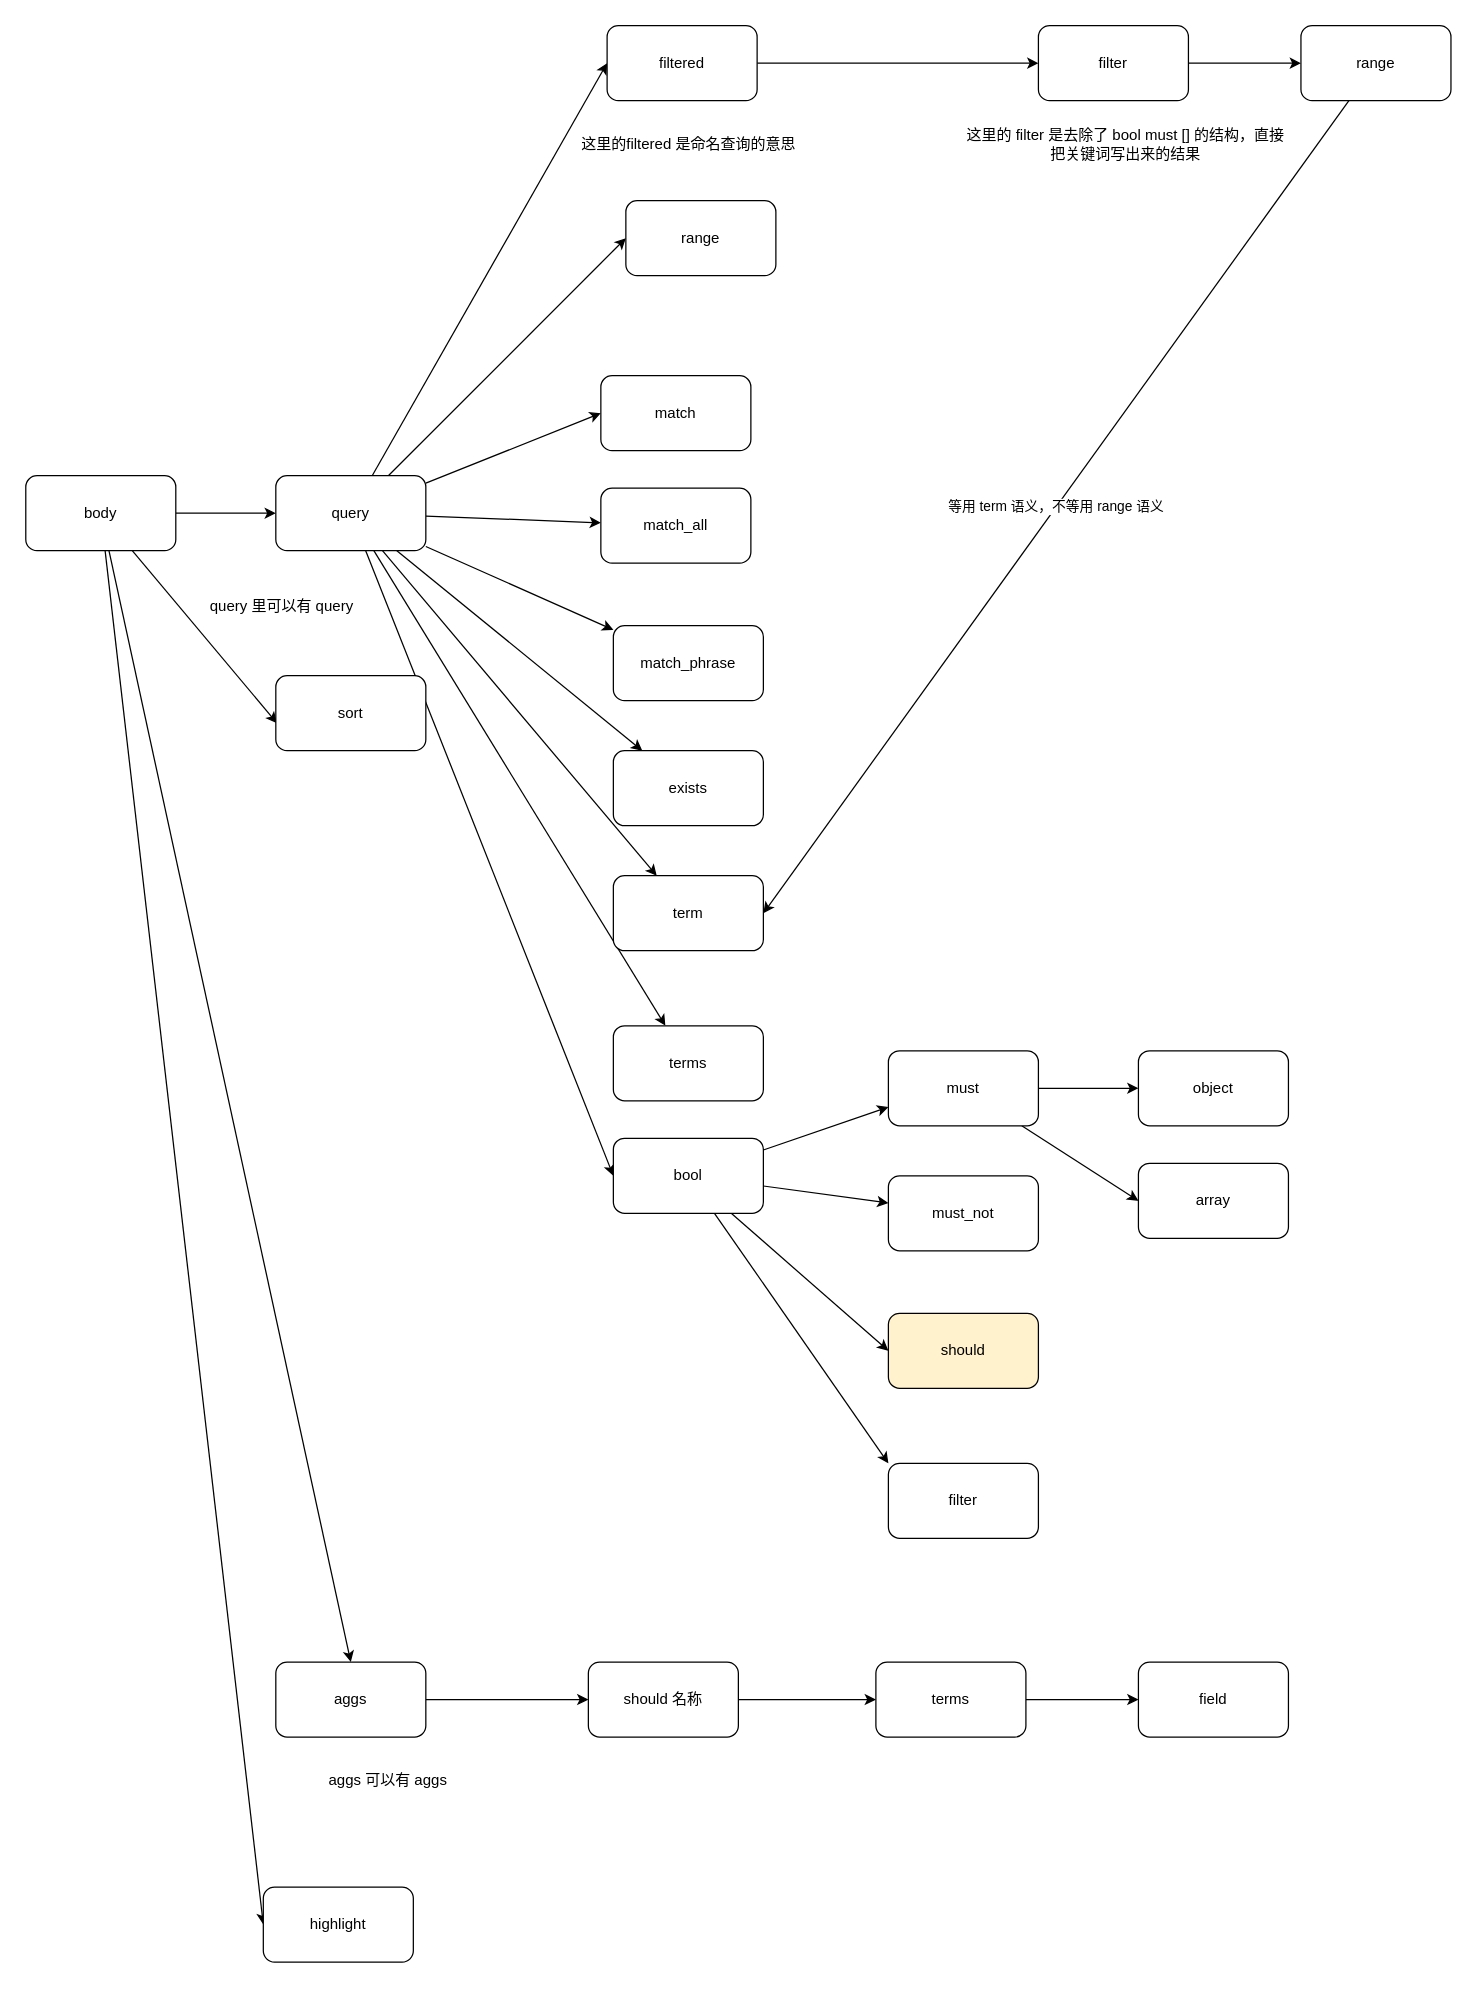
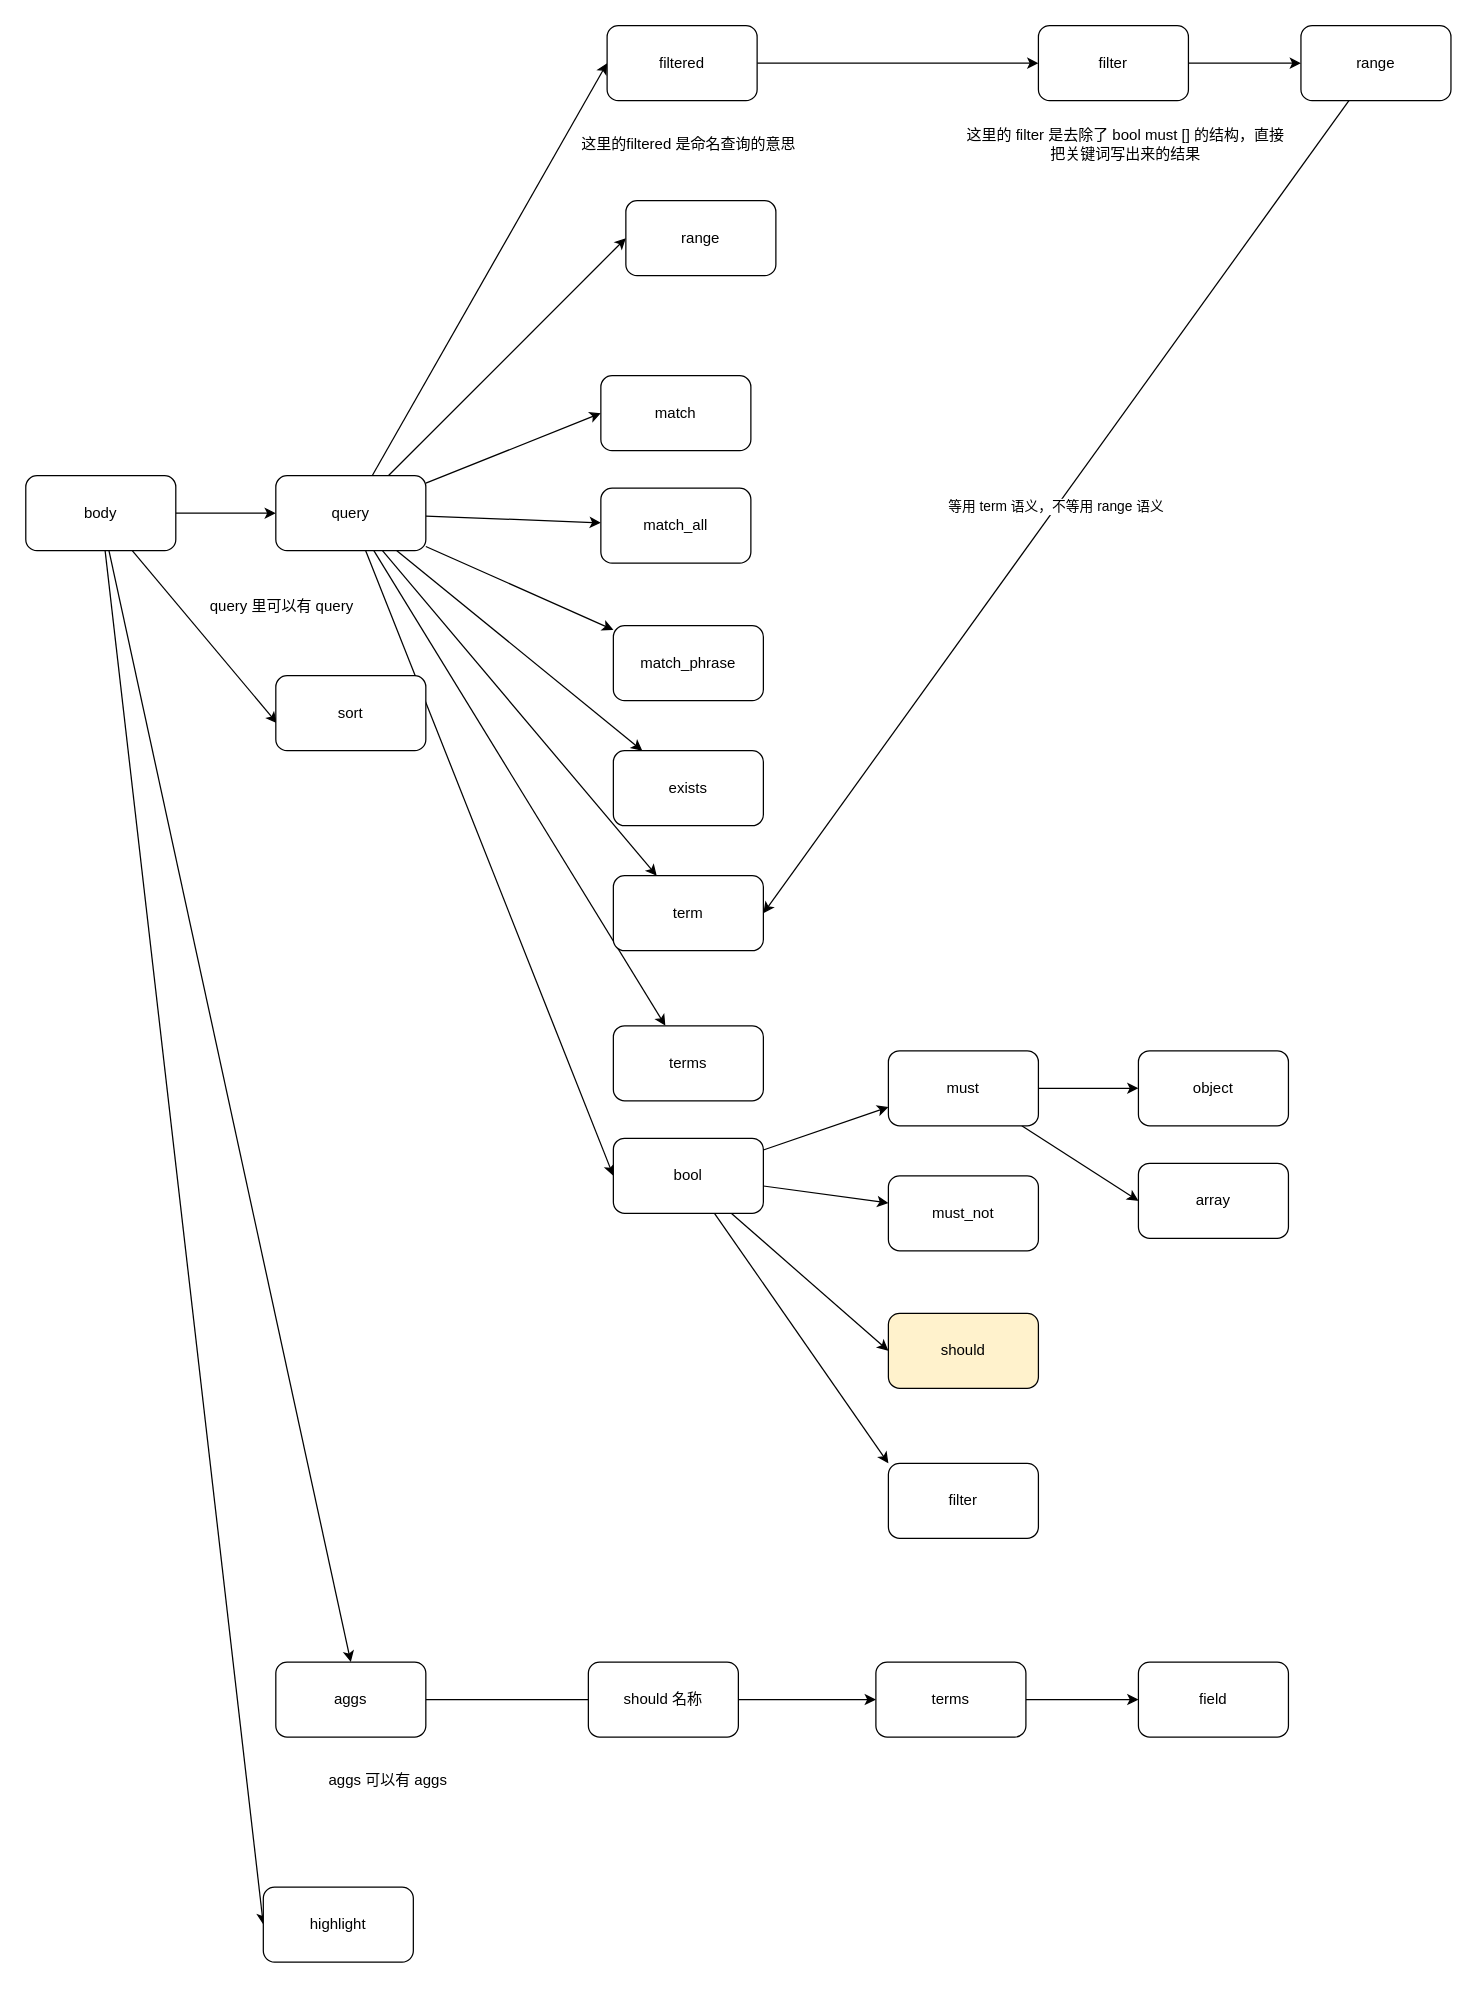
  <mxCell id="0" />
  <mxCell id="1" parent="0" />
  <mxCell id="2" value="" style="edgeStyle=orthogonalEdgeStyle;rounded=0;orthogonalLoop=1;jettySize=auto;html=1;" parent="1" source="6" target="16" edge="1"><mxGeometry relative="1" as="geometry" /></mxCell>
  <mxCell id="3" style="edgeStyle=none;rounded=0;orthogonalLoop=1;jettySize=auto;html=1;entryX=0.008;entryY=0.633;entryDx=0;entryDy=0;entryPerimeter=0;" parent="1" source="6" target="17" edge="1"><mxGeometry relative="1" as="geometry" /></mxCell>
  <mxCell id="4" style="edgeStyle=none;rounded=0;orthogonalLoop=1;jettySize=auto;html=1;entryX=0;entryY=0.5;entryDx=0;entryDy=0;" parent="1" source="6" target="45" edge="1"><mxGeometry relative="1" as="geometry" /></mxCell>
  <mxCell id="5" style="edgeStyle=none;rounded=0;orthogonalLoop=1;jettySize=auto;html=1;entryX=0.5;entryY=0;entryDx=0;entryDy=0;" parent="1" source="6" target="19" edge="1"><mxGeometry relative="1" as="geometry"><mxPoint x="100" y="550" as="targetPoint" /></mxGeometry></mxCell>
  <mxCell id="6" value="body" style="rounded=1;whiteSpace=wrap;html=1;" parent="1" vertex="1"><mxGeometry x="20" y="380" width="120" height="60" as="geometry" /></mxCell>
  <mxCell id="7" style="edgeStyle=none;rounded=0;orthogonalLoop=1;jettySize=auto;html=1;entryX=0;entryY=0.5;entryDx=0;entryDy=0;" parent="1" source="16" target="39" edge="1"><mxGeometry relative="1" as="geometry" /></mxCell>
  <mxCell id="8" style="edgeStyle=none;rounded=0;orthogonalLoop=1;jettySize=auto;html=1;entryX=0;entryY=0.5;entryDx=0;entryDy=0;" parent="1" source="16" target="22" edge="1"><mxGeometry relative="1" as="geometry" /></mxCell>
  <mxCell id="9" style="edgeStyle=none;rounded=0;orthogonalLoop=1;jettySize=auto;html=1;" parent="1" source="16" target="37" edge="1"><mxGeometry relative="1" as="geometry" /></mxCell>
  <mxCell id="10" style="edgeStyle=none;rounded=0;orthogonalLoop=1;jettySize=auto;html=1;" parent="1" source="16" target="23" edge="1"><mxGeometry relative="1" as="geometry" /></mxCell>
  <mxCell id="11" style="edgeStyle=none;rounded=0;orthogonalLoop=1;jettySize=auto;html=1;entryX=0;entryY=0.5;entryDx=0;entryDy=0;" parent="1" source="16" target="31" edge="1"><mxGeometry relative="1" as="geometry" /></mxCell>
  <mxCell id="12" style="edgeStyle=none;rounded=0;orthogonalLoop=1;jettySize=auto;html=1;" parent="1" source="16" target="24" edge="1"><mxGeometry relative="1" as="geometry" /></mxCell>
  <mxCell id="13" style="edgeStyle=none;rounded=0;orthogonalLoop=1;jettySize=auto;html=1;" parent="1" source="16" target="25" edge="1"><mxGeometry relative="1" as="geometry" /></mxCell>
  <mxCell id="14" style="edgeStyle=none;rounded=0;orthogonalLoop=1;jettySize=auto;html=1;" parent="1" source="16" target="26" edge="1"><mxGeometry relative="1" as="geometry"><mxPoint x="390" y="430" as="targetPoint" /></mxGeometry></mxCell>
  <mxCell id="15" style="edgeStyle=none;rounded=0;orthogonalLoop=1;jettySize=auto;html=1;entryX=0;entryY=0.5;entryDx=0;entryDy=0;" parent="1" source="16" target="52" edge="1"><mxGeometry relative="1" as="geometry" /></mxCell>
  <mxCell id="16" value="query" style="rounded=1;whiteSpace=wrap;html=1;" parent="1" vertex="1"><mxGeometry x="220" y="380" width="120" height="60" as="geometry" /></mxCell>
  <mxCell id="17" value="sort" style="rounded=1;whiteSpace=wrap;html=1;" parent="1" vertex="1"><mxGeometry x="220" y="540" width="120" height="60" as="geometry" /></mxCell>
- <mxCell id="18" style="edgeStyle=none;rounded=0;orthogonalLoop=1;jettySize=auto;html=1;entryX=0;entryY=0.5;entryDx=0;entryDy=0;" parent="1" source="19" target="47" edge="1"><mxGeometry relative="1" as="geometry" /></mxCell>
+ <mxCell id="18" style="edgeStyle=none;rounded=0;orthogonalLoop=1;jettySize=auto;html=1;entryX=0;entryY=0.5;entryDx=0;entryDy=0;endArrow=none;" parent="1" source="19" target="47" edge="1"><mxGeometry relative="1" as="geometry" /></mxCell>
  <mxCell id="19" value="aggs" style="rounded=1;whiteSpace=wrap;html=1;" parent="1" vertex="1"><mxGeometry x="220" y="1329" width="120" height="60" as="geometry" /></mxCell>
  <mxCell id="20" value="等用 term 语义，不等用 range 语义" style="edgeStyle=none;rounded=0;orthogonalLoop=1;jettySize=auto;html=1;entryX=1;entryY=0.5;entryDx=0;entryDy=0;" parent="1" source="21" target="25" edge="1"><mxGeometry relative="1" as="geometry" /></mxCell>
  <mxCell id="21" value="range" style="rounded=1;whiteSpace=wrap;html=1;" parent="1" vertex="1"><mxGeometry x="1040" y="20" width="120" height="60" as="geometry" /></mxCell>
  <mxCell id="22" value="match" style="rounded=1;whiteSpace=wrap;html=1;" parent="1" vertex="1"><mxGeometry x="480" y="300" width="120" height="60" as="geometry" /></mxCell>
  <mxCell id="23" value="match_phrase" style="rounded=1;whiteSpace=wrap;html=1;" parent="1" vertex="1"><mxGeometry x="490" y="500" width="120" height="60" as="geometry" /></mxCell>
  <mxCell id="24" value="exists" style="rounded=1;whiteSpace=wrap;html=1;" parent="1" vertex="1"><mxGeometry x="490" y="600" width="120" height="60" as="geometry" /></mxCell>
  <mxCell id="25" value="term" style="rounded=1;whiteSpace=wrap;html=1;" parent="1" vertex="1"><mxGeometry x="490" y="700" width="120" height="60" as="geometry" /></mxCell>
  <mxCell id="26" value="terms" style="rounded=1;whiteSpace=wrap;html=1;" parent="1" vertex="1"><mxGeometry x="490" y="820" width="120" height="60" as="geometry" /></mxCell>
  <mxCell id="27" style="rounded=0;orthogonalLoop=1;jettySize=auto;html=1;entryX=0;entryY=0.75;entryDx=0;entryDy=0;" parent="1" source="31" target="34" edge="1"><mxGeometry relative="1" as="geometry" /></mxCell>
  <mxCell id="28" style="edgeStyle=none;rounded=0;orthogonalLoop=1;jettySize=auto;html=1;" parent="1" source="31" target="35" edge="1"><mxGeometry relative="1" as="geometry" /></mxCell>
  <mxCell id="29" style="edgeStyle=none;rounded=0;orthogonalLoop=1;jettySize=auto;html=1;entryX=0;entryY=0.5;entryDx=0;entryDy=0;" parent="1" source="31" target="36" edge="1"><mxGeometry relative="1" as="geometry" /></mxCell>
  <mxCell id="30" value="" style="rounded=0;orthogonalLoop=1;jettySize=auto;html=1;entryX=0;entryY=0;entryDx=0;entryDy=0;" parent="1" source="31" target="53" edge="1"><mxGeometry relative="1" as="geometry" /></mxCell>
  <mxCell id="31" value="bool" style="rounded=1;whiteSpace=wrap;html=1;" parent="1" vertex="1"><mxGeometry x="490" y="910" width="120" height="60" as="geometry" /></mxCell>
  <mxCell id="32" value="" style="edgeStyle=none;rounded=0;orthogonalLoop=1;jettySize=auto;html=1;" parent="1" source="34" target="50" edge="1"><mxGeometry relative="1" as="geometry" /></mxCell>
  <mxCell id="33" style="edgeStyle=none;rounded=0;orthogonalLoop=1;jettySize=auto;html=1;entryX=0;entryY=0.5;entryDx=0;entryDy=0;" parent="1" source="34" target="51" edge="1"><mxGeometry relative="1" as="geometry" /></mxCell>
  <mxCell id="34" value="must" style="rounded=1;whiteSpace=wrap;html=1;" parent="1" vertex="1"><mxGeometry x="710" y="840" width="120" height="60" as="geometry" /></mxCell>
  <mxCell id="35" value="must_not" style="rounded=1;whiteSpace=wrap;html=1;" parent="1" vertex="1"><mxGeometry x="710" y="940" width="120" height="60" as="geometry" /></mxCell>
  <mxCell id="36" value="should" style="rounded=1;whiteSpace=wrap;html=1;fillColor=#fff2cc;" parent="1" vertex="1"><mxGeometry x="710" y="1050" width="120" height="60" as="geometry" /></mxCell>
  <mxCell id="37" value="match_all" style="rounded=1;whiteSpace=wrap;html=1;" parent="1" vertex="1"><mxGeometry x="480" y="390" width="120" height="60" as="geometry" /></mxCell>
  <mxCell id="38" style="edgeStyle=none;rounded=0;orthogonalLoop=1;jettySize=auto;html=1;" parent="1" source="39" target="41" edge="1"><mxGeometry relative="1" as="geometry" /></mxCell>
  <mxCell id="39" value="filtered" style="rounded=1;whiteSpace=wrap;html=1;" parent="1" vertex="1"><mxGeometry x="485" y="20" width="120" height="60" as="geometry" /></mxCell>
  <mxCell id="40" style="edgeStyle=none;rounded=0;orthogonalLoop=1;jettySize=auto;html=1;" parent="1" source="41" target="21" edge="1"><mxGeometry relative="1" as="geometry" /></mxCell>
  <mxCell id="41" value="filter" style="rounded=1;whiteSpace=wrap;html=1;" parent="1" vertex="1"><mxGeometry x="830" y="20" width="120" height="60" as="geometry" /></mxCell>
  <mxCell id="42" style="edgeStyle=none;rounded=0;orthogonalLoop=1;jettySize=auto;html=1;" parent="1" source="43" target="44" edge="1"><mxGeometry relative="1" as="geometry" /></mxCell>
  <mxCell id="43" value="terms" style="rounded=1;whiteSpace=wrap;html=1;" parent="1" vertex="1"><mxGeometry x="700" y="1329" width="120" height="60" as="geometry" /></mxCell>
  <mxCell id="44" value="field" style="rounded=1;whiteSpace=wrap;html=1;" parent="1" vertex="1"><mxGeometry x="910" y="1329" width="120" height="60" as="geometry" /></mxCell>
  <mxCell id="45" value="&lt;span style=&quot;text-align: left;&quot;&gt;highlight&lt;/span&gt;" style="rounded=1;whiteSpace=wrap;html=1;" parent="1" vertex="1"><mxGeometry x="210" y="1509" width="120" height="60" as="geometry" /></mxCell>
  <mxCell id="46" style="edgeStyle=none;rounded=0;orthogonalLoop=1;jettySize=auto;html=1;entryX=0;entryY=0.5;entryDx=0;entryDy=0;" parent="1" source="47" target="43" edge="1"><mxGeometry relative="1" as="geometry" /></mxCell>
  <mxCell id="47" value="should 名称" style="rounded=1;whiteSpace=wrap;html=1;" parent="1" vertex="1"><mxGeometry x="470" y="1329" width="120" height="60" as="geometry" /></mxCell>
  <mxCell id="48" value="aggs 可以有 aggs" style="text;html=1;strokeColor=none;fillColor=none;align=center;verticalAlign=middle;whiteSpace=wrap;rounded=0;" parent="1" vertex="1"><mxGeometry x="220" y="1409" width="180" height="30" as="geometry" /></mxCell>
  <mxCell id="49" value="query 里可以有 query" style="text;html=1;strokeColor=none;fillColor=none;align=center;verticalAlign=middle;whiteSpace=wrap;rounded=0;" parent="1" vertex="1"><mxGeometry x="150" y="470" width="150" height="30" as="geometry" /></mxCell>
  <mxCell id="50" value="object" style="rounded=1;whiteSpace=wrap;html=1;" parent="1" vertex="1"><mxGeometry x="910" y="840" width="120" height="60" as="geometry" /></mxCell>
  <mxCell id="51" value="array" style="rounded=1;whiteSpace=wrap;html=1;" parent="1" vertex="1"><mxGeometry x="910" y="930" width="120" height="60" as="geometry" /></mxCell>
  <mxCell id="52" value="range" style="rounded=1;whiteSpace=wrap;html=1;" parent="1" vertex="1"><mxGeometry x="500" width="120" height="60" as="geometry" y="160" /></mxCell>
  <mxCell id="53" value="filter" style="whiteSpace=wrap;html=1;rounded=1;" parent="1" vertex="1"><mxGeometry x="710" y="1170" width="120" height="60" as="geometry" /></mxCell>
  <mxCell id="54" value="这里的filtered 是命名查询的意思" style="text;html=1;strokeColor=none;fillColor=none;align=center;verticalAlign=middle;whiteSpace=wrap;rounded=0;" parent="1" vertex="1"><mxGeometry x="462.5" y="100" width="175" height="30" as="geometry" /></mxCell>
  <mxCell id="55" value="这里的 filter 是去除了 bool must [] 的结构，直接把关键词写出来的结果" style="text;html=1;strokeColor=none;fillColor=none;align=center;verticalAlign=middle;whiteSpace=wrap;rounded=0;" parent="1" vertex="1"><mxGeometry x="770" y="100" width="260" height="30" as="geometry" /></mxCell>
